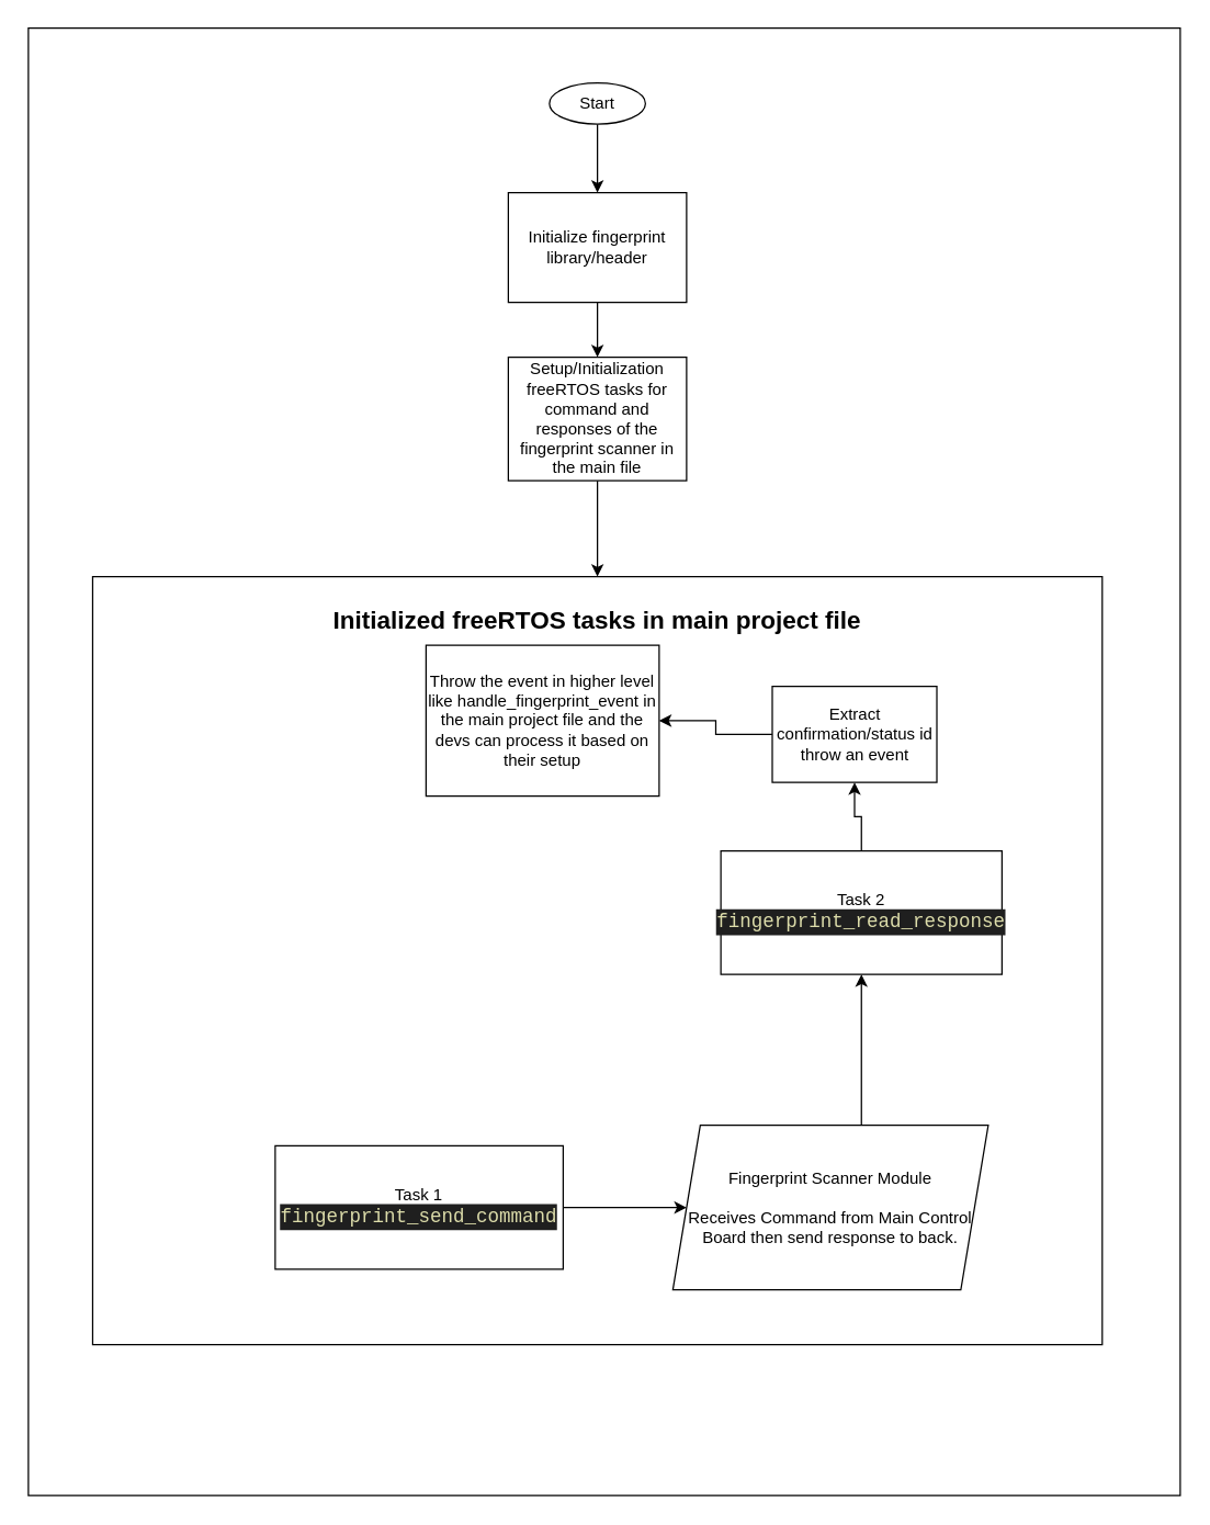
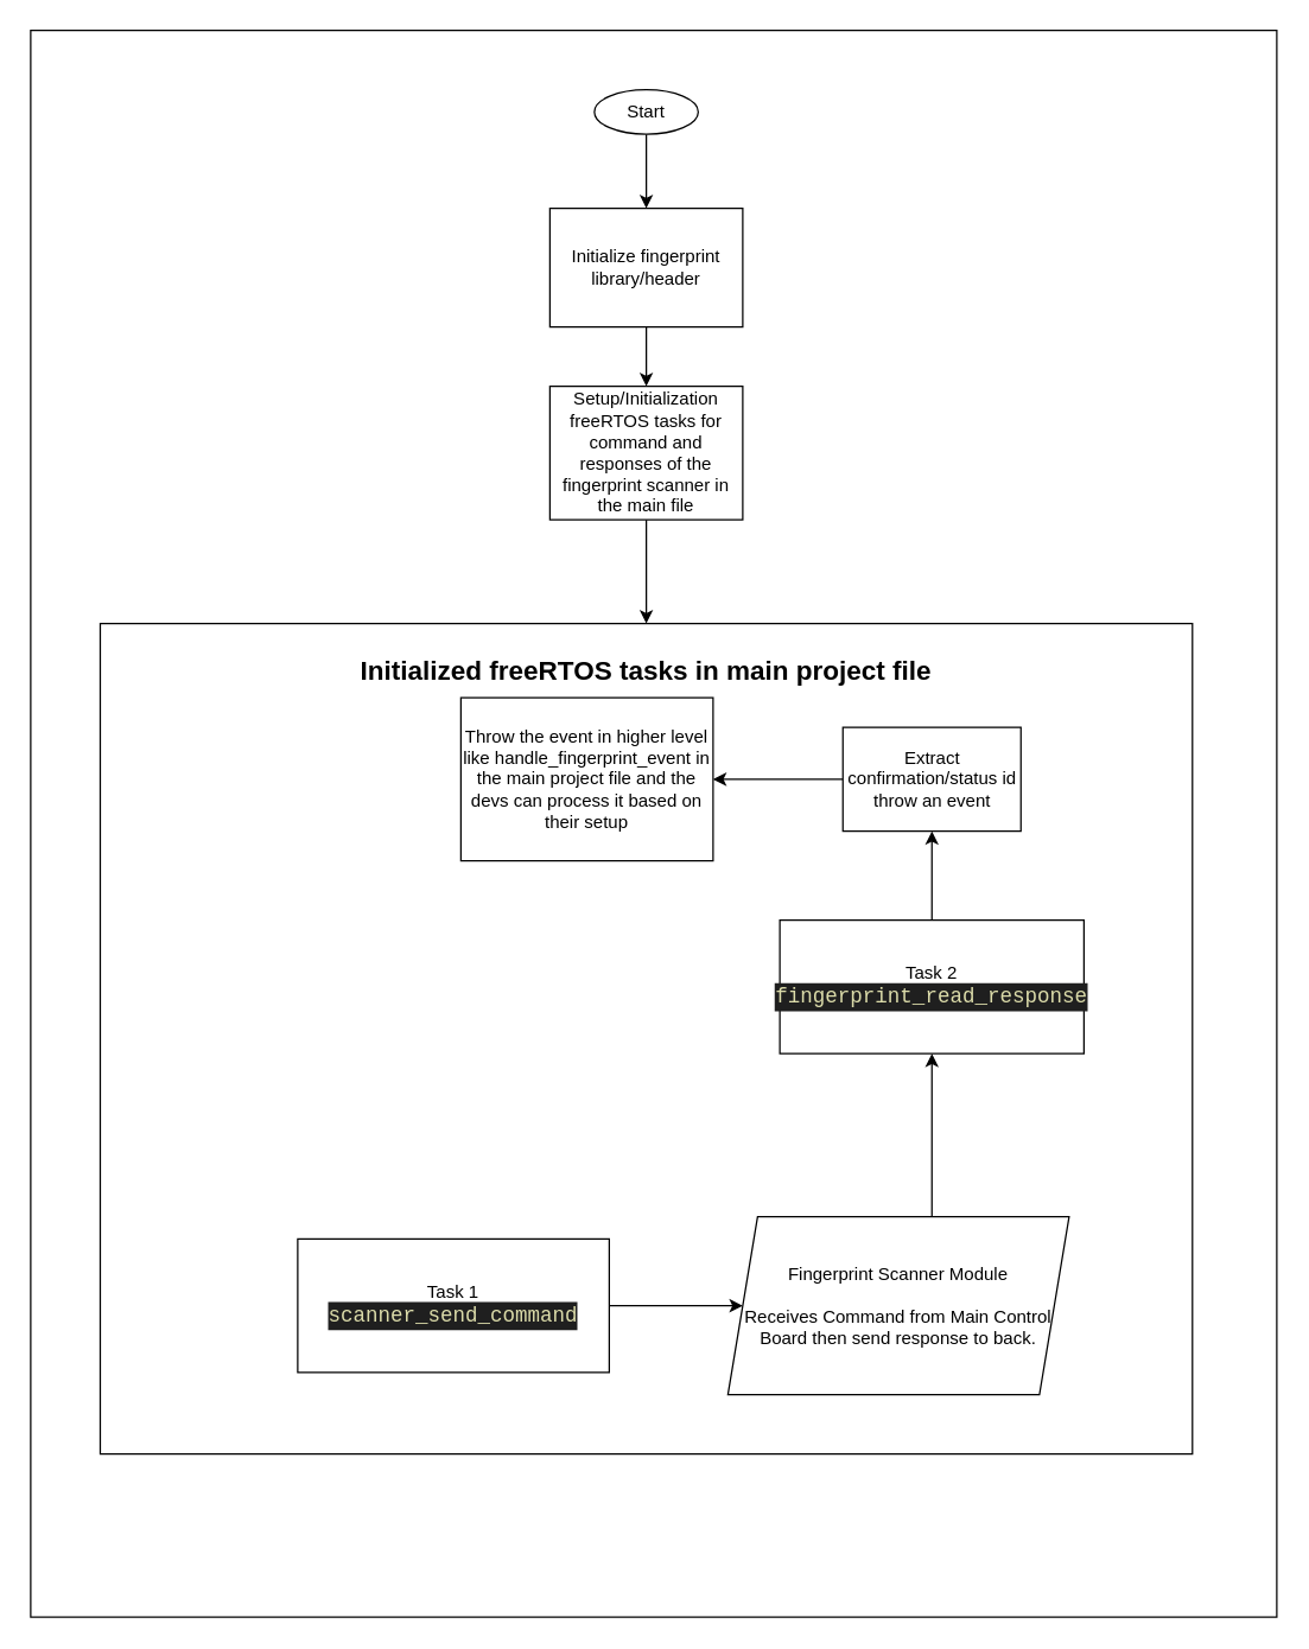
  <mxCell id="0" />
  <mxCell id="1" parent="0" />
  <mxCell id="2" style="edgeStyle=orthogonalEdgeStyle;rounded=0;orthogonalLoop=1;jettySize=auto;html=1;entryX=0.5;entryY=0;entryDx=0;entryDy=0;" edge="1" parent="1" source="3" target="12"><mxGeometry relative="1" as="geometry" /></mxCell>
  <mxCell id="3" value="Start" style="ellipse;whiteSpace=wrap;html=1;" vertex="1" parent="1"><mxGeometry x="400" y="60" width="70" height="30" as="geometry" /></mxCell>
  <mxCell id="4" style="edgeStyle=orthogonalEdgeStyle;rounded=0;orthogonalLoop=1;jettySize=auto;html=1;entryX=0.5;entryY=0;entryDx=0;entryDy=0;" edge="1" parent="1" source="5" target="10"><mxGeometry relative="1" as="geometry"><Array as="points"><mxPoint x="435" y="400" /><mxPoint x="435" y="400" /></Array></mxGeometry></mxCell>
  <mxCell id="5" value="Setup/Initialization&lt;br&gt;freeRTOS tasks for command and responses of the fingerprint scanner in the main file" style="rounded=0;whiteSpace=wrap;html=1;" vertex="1" parent="1"><mxGeometry x="370" y="260" width="130" height="90" as="geometry" /></mxCell>
  <mxCell id="6" style="edgeStyle=orthogonalEdgeStyle;rounded=0;orthogonalLoop=1;jettySize=auto;html=1;entryX=0;entryY=0.5;entryDx=0;entryDy=0;" edge="1" parent="1" source="7" target="14"><mxGeometry relative="1" as="geometry"><Array as="points"><mxPoint x="265" y="880" /></Array></mxGeometry></mxCell>
- <mxCell id="7" value="Task 1&lt;br&gt;&lt;div style=&quot;color: rgb(204, 204, 204); background-color: rgb(31, 31, 31); font-family: Consolas, &amp;quot;Courier New&amp;quot;, monospace; font-size: 14px; line-height: 19px; white-space: pre;&quot;&gt;&lt;span style=&quot;color: #dcdcaa;&quot;&gt;fingerprint_send_command&lt;/span&gt;&lt;/div&gt;" style="rounded=0;whiteSpace=wrap;html=1;" vertex="1" parent="1"><mxGeometry x="200" y="835" width="210" height="90" as="geometry" /></mxCell>
+ <mxCell id="7" value="Task 1&lt;br&gt;&lt;div style=&quot;color: rgb(204, 204, 204); background-color: rgb(31, 31, 31); font-family: Consolas, &amp;quot;Courier New&amp;quot;, monospace; font-size: 14px; line-height: 19px; white-space: pre;&quot;&gt;&lt;span style=&quot;color: #dcdcaa;&quot;&gt;scanner_send_command&lt;/span&gt;&lt;/div&gt;" style="rounded=0;whiteSpace=wrap;html=1;" vertex="1" parent="1"><mxGeometry x="200" y="835" width="210" height="90" as="geometry" /></mxCell>
  <mxCell id="8" style="edgeStyle=orthogonalEdgeStyle;rounded=0;orthogonalLoop=1;jettySize=auto;html=1;entryX=0.5;entryY=1;entryDx=0;entryDy=0;" edge="1" parent="1" source="9" target="16"><mxGeometry relative="1" as="geometry" /></mxCell>
  <mxCell id="9" value="Task 2&lt;div&gt;&lt;div style=&quot;color: rgb(204, 204, 204); background-color: rgb(31, 31, 31); font-family: Consolas, &amp;quot;Courier New&amp;quot;, monospace; font-size: 14px; line-height: 19px; white-space: pre;&quot;&gt;&lt;span style=&quot;color: #dcdcaa;&quot;&gt;fingerprint_read_response&lt;/span&gt;&lt;/div&gt;&lt;/div&gt;" style="rounded=0;whiteSpace=wrap;html=1;" vertex="1" parent="1"><mxGeometry x="525" y="620" width="205" height="90" as="geometry" /></mxCell>
  <mxCell id="10" value="&lt;h2&gt;Initialized freeRTOS tasks in main project file&lt;/h2&gt;" style="rounded=0;whiteSpace=wrap;html=1;glass=0;fillColor=none;align=center;verticalAlign=top;" vertex="1" parent="1"><mxGeometry x="66.88" y="420" width="736.25" height="560" as="geometry" /></mxCell>
  <mxCell id="11" style="edgeStyle=orthogonalEdgeStyle;rounded=0;orthogonalLoop=1;jettySize=auto;html=1;entryX=0.5;entryY=0;entryDx=0;entryDy=0;" edge="1" parent="1" source="12" target="5"><mxGeometry relative="1" as="geometry" /></mxCell>
  <mxCell id="12" value="Initialize fingerprint library/header" style="rounded=0;whiteSpace=wrap;html=1;" vertex="1" parent="1"><mxGeometry x="370" y="140" width="130" height="80" as="geometry" /></mxCell>
  <mxCell id="13" style="edgeStyle=orthogonalEdgeStyle;rounded=0;orthogonalLoop=1;jettySize=auto;html=1;entryX=0.5;entryY=1;entryDx=0;entryDy=0;" edge="1" parent="1" source="14" target="9"><mxGeometry relative="1" as="geometry"><Array as="points"><mxPoint x="628" y="880" /><mxPoint x="628" y="765" /></Array></mxGeometry></mxCell>
  <mxCell id="14" value="Fingerprint Scanner Module&lt;div&gt;&lt;br&gt;&lt;/div&gt;&lt;div&gt;Receives Command from Main Control Board then send response to back.&lt;/div&gt;" style="shape=parallelogram;perimeter=parallelogramPerimeter;whiteSpace=wrap;html=1;fixedSize=1;" vertex="1" parent="1"><mxGeometry x="490" y="820" width="230" height="120" as="geometry" /></mxCell>
  <mxCell id="15" style="edgeStyle=orthogonalEdgeStyle;rounded=0;orthogonalLoop=1;jettySize=auto;html=1;entryX=1;entryY=0.5;entryDx=0;entryDy=0;" edge="1" parent="1" source="16" target="17"><mxGeometry relative="1" as="geometry" /></mxCell>
- <mxCell id="16" value="Extract confirmation/status id throw an event" style="rounded=0;whiteSpace=wrap;html=1;align=center;" vertex="1" parent="1"><mxGeometry x="562.5" y="500" width="120" height="70" as="geometry" /></mxCell>
+ <mxCell id="16" value="Extract confirmation/status id throw an event" style="rounded=0;whiteSpace=wrap;html=1;align=center;" vertex="1" parent="1"><mxGeometry x="567.5" y="490" width="120" height="70" as="geometry" /></mxCell>
  <mxCell id="17" value="Throw the event in higher level like handle_fingerprint_event in the main project file and the devs can process it based on their setup" style="rounded=0;whiteSpace=wrap;html=1;align=center;" vertex="1" parent="1"><mxGeometry x="310" y="470" width="170" height="110" as="geometry" /></mxCell>
  <mxCell id="18" value="" style="rounded=0;whiteSpace=wrap;html=1;fillColor=none;" vertex="1" parent="1"><mxGeometry x="20" width="840" height="1070" as="geometry" y="20" /></mxCell>
  <mxCell id="19" style="edgeStyle=orthogonalEdgeStyle;rounded=0;orthogonalLoop=1;jettySize=auto;html=1;exitX=0.5;exitY=1;exitDx=0;exitDy=0;" edge="1" parent="1" source="18" target="18"><mxGeometry relative="1" as="geometry" /></mxCell>
